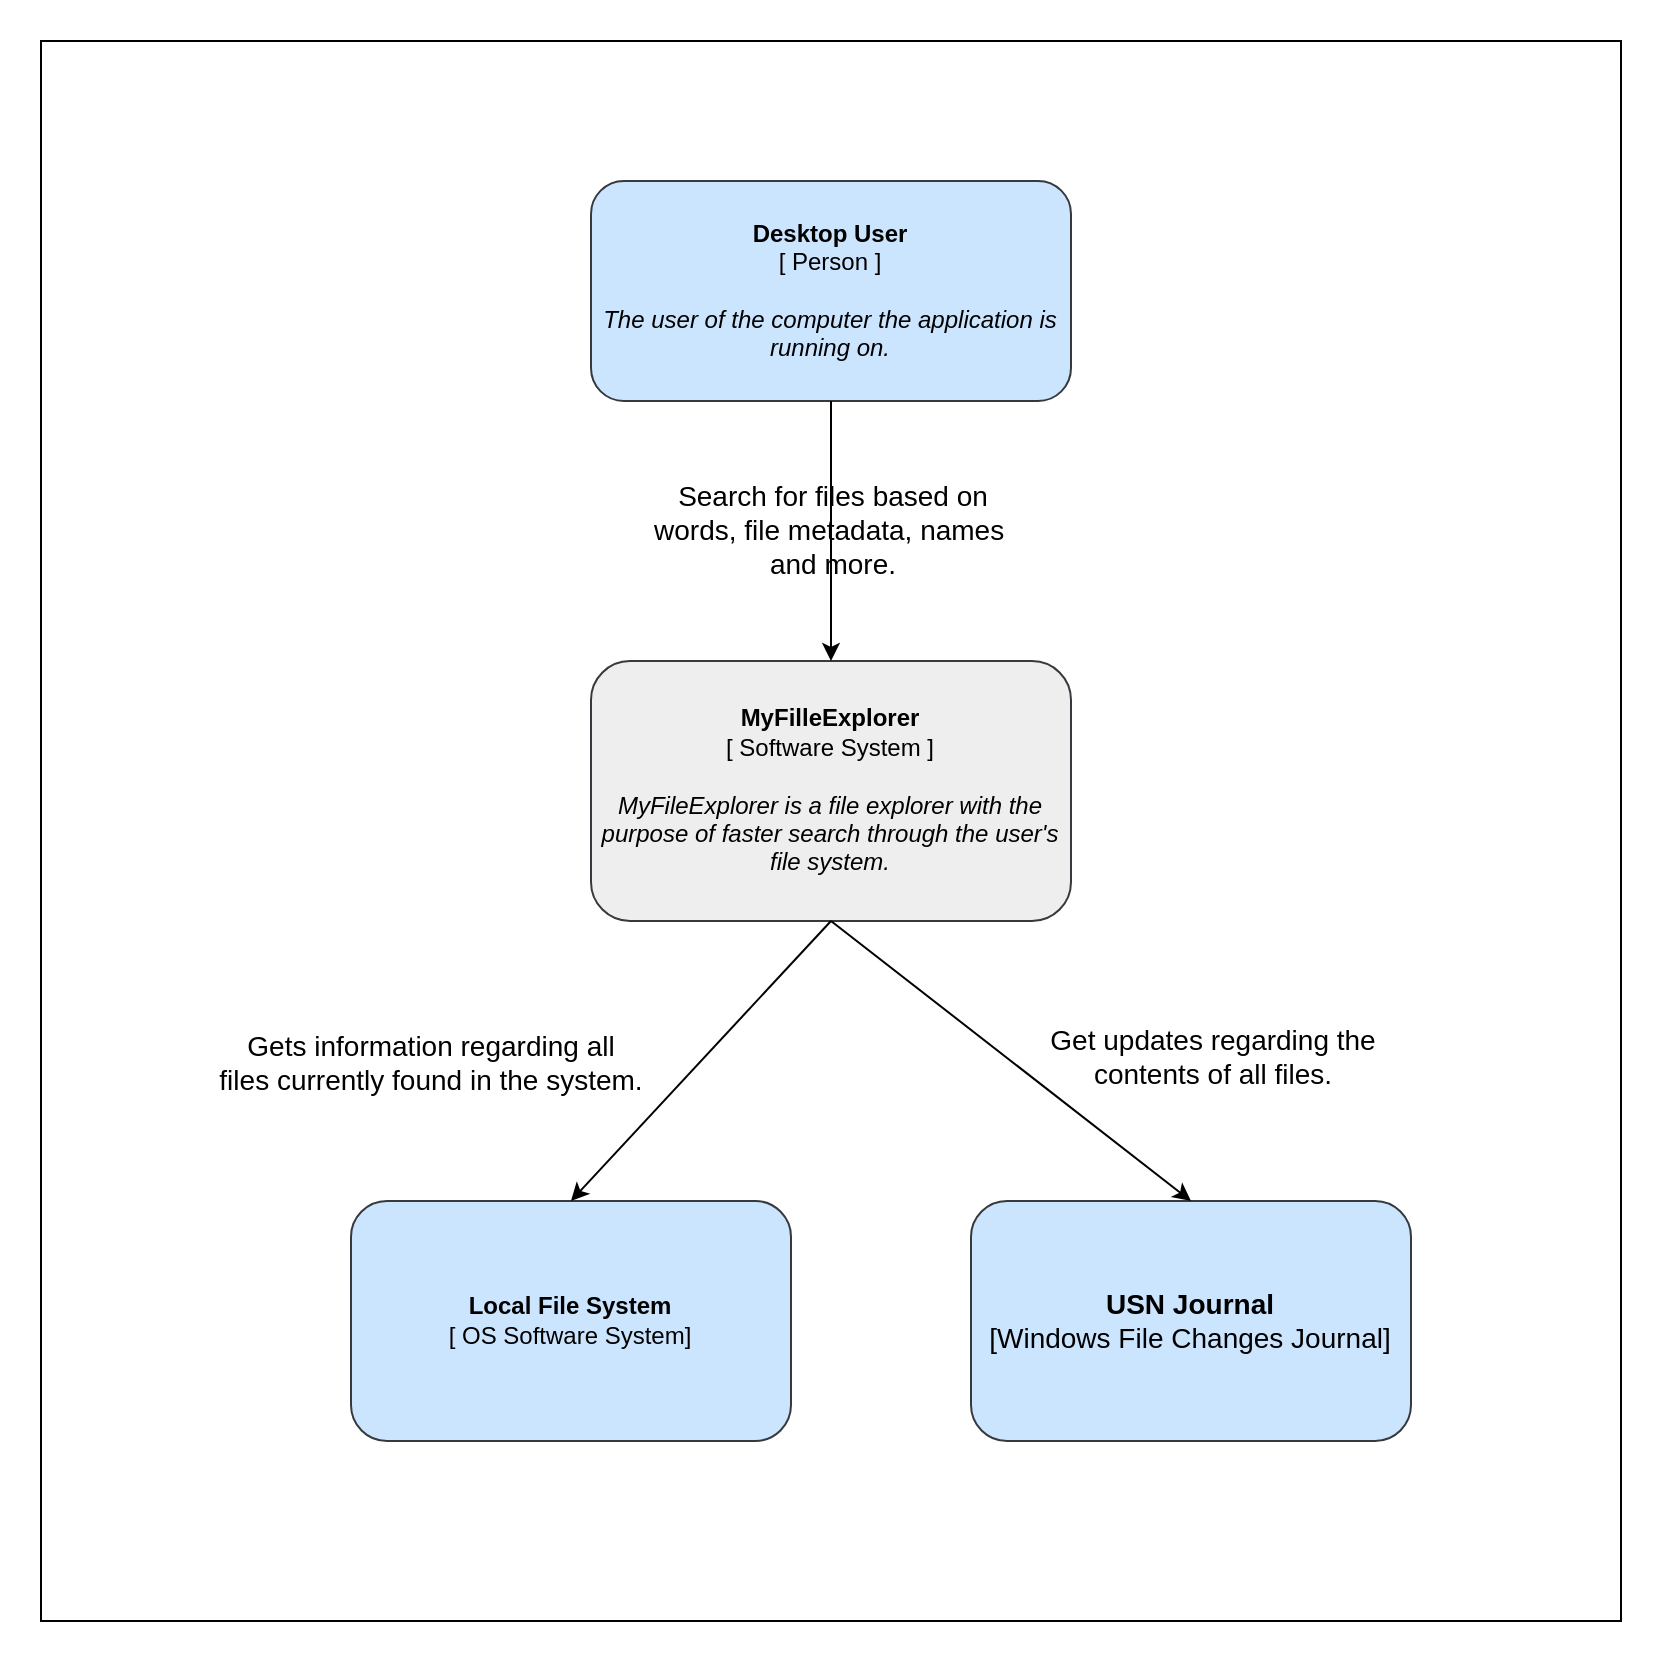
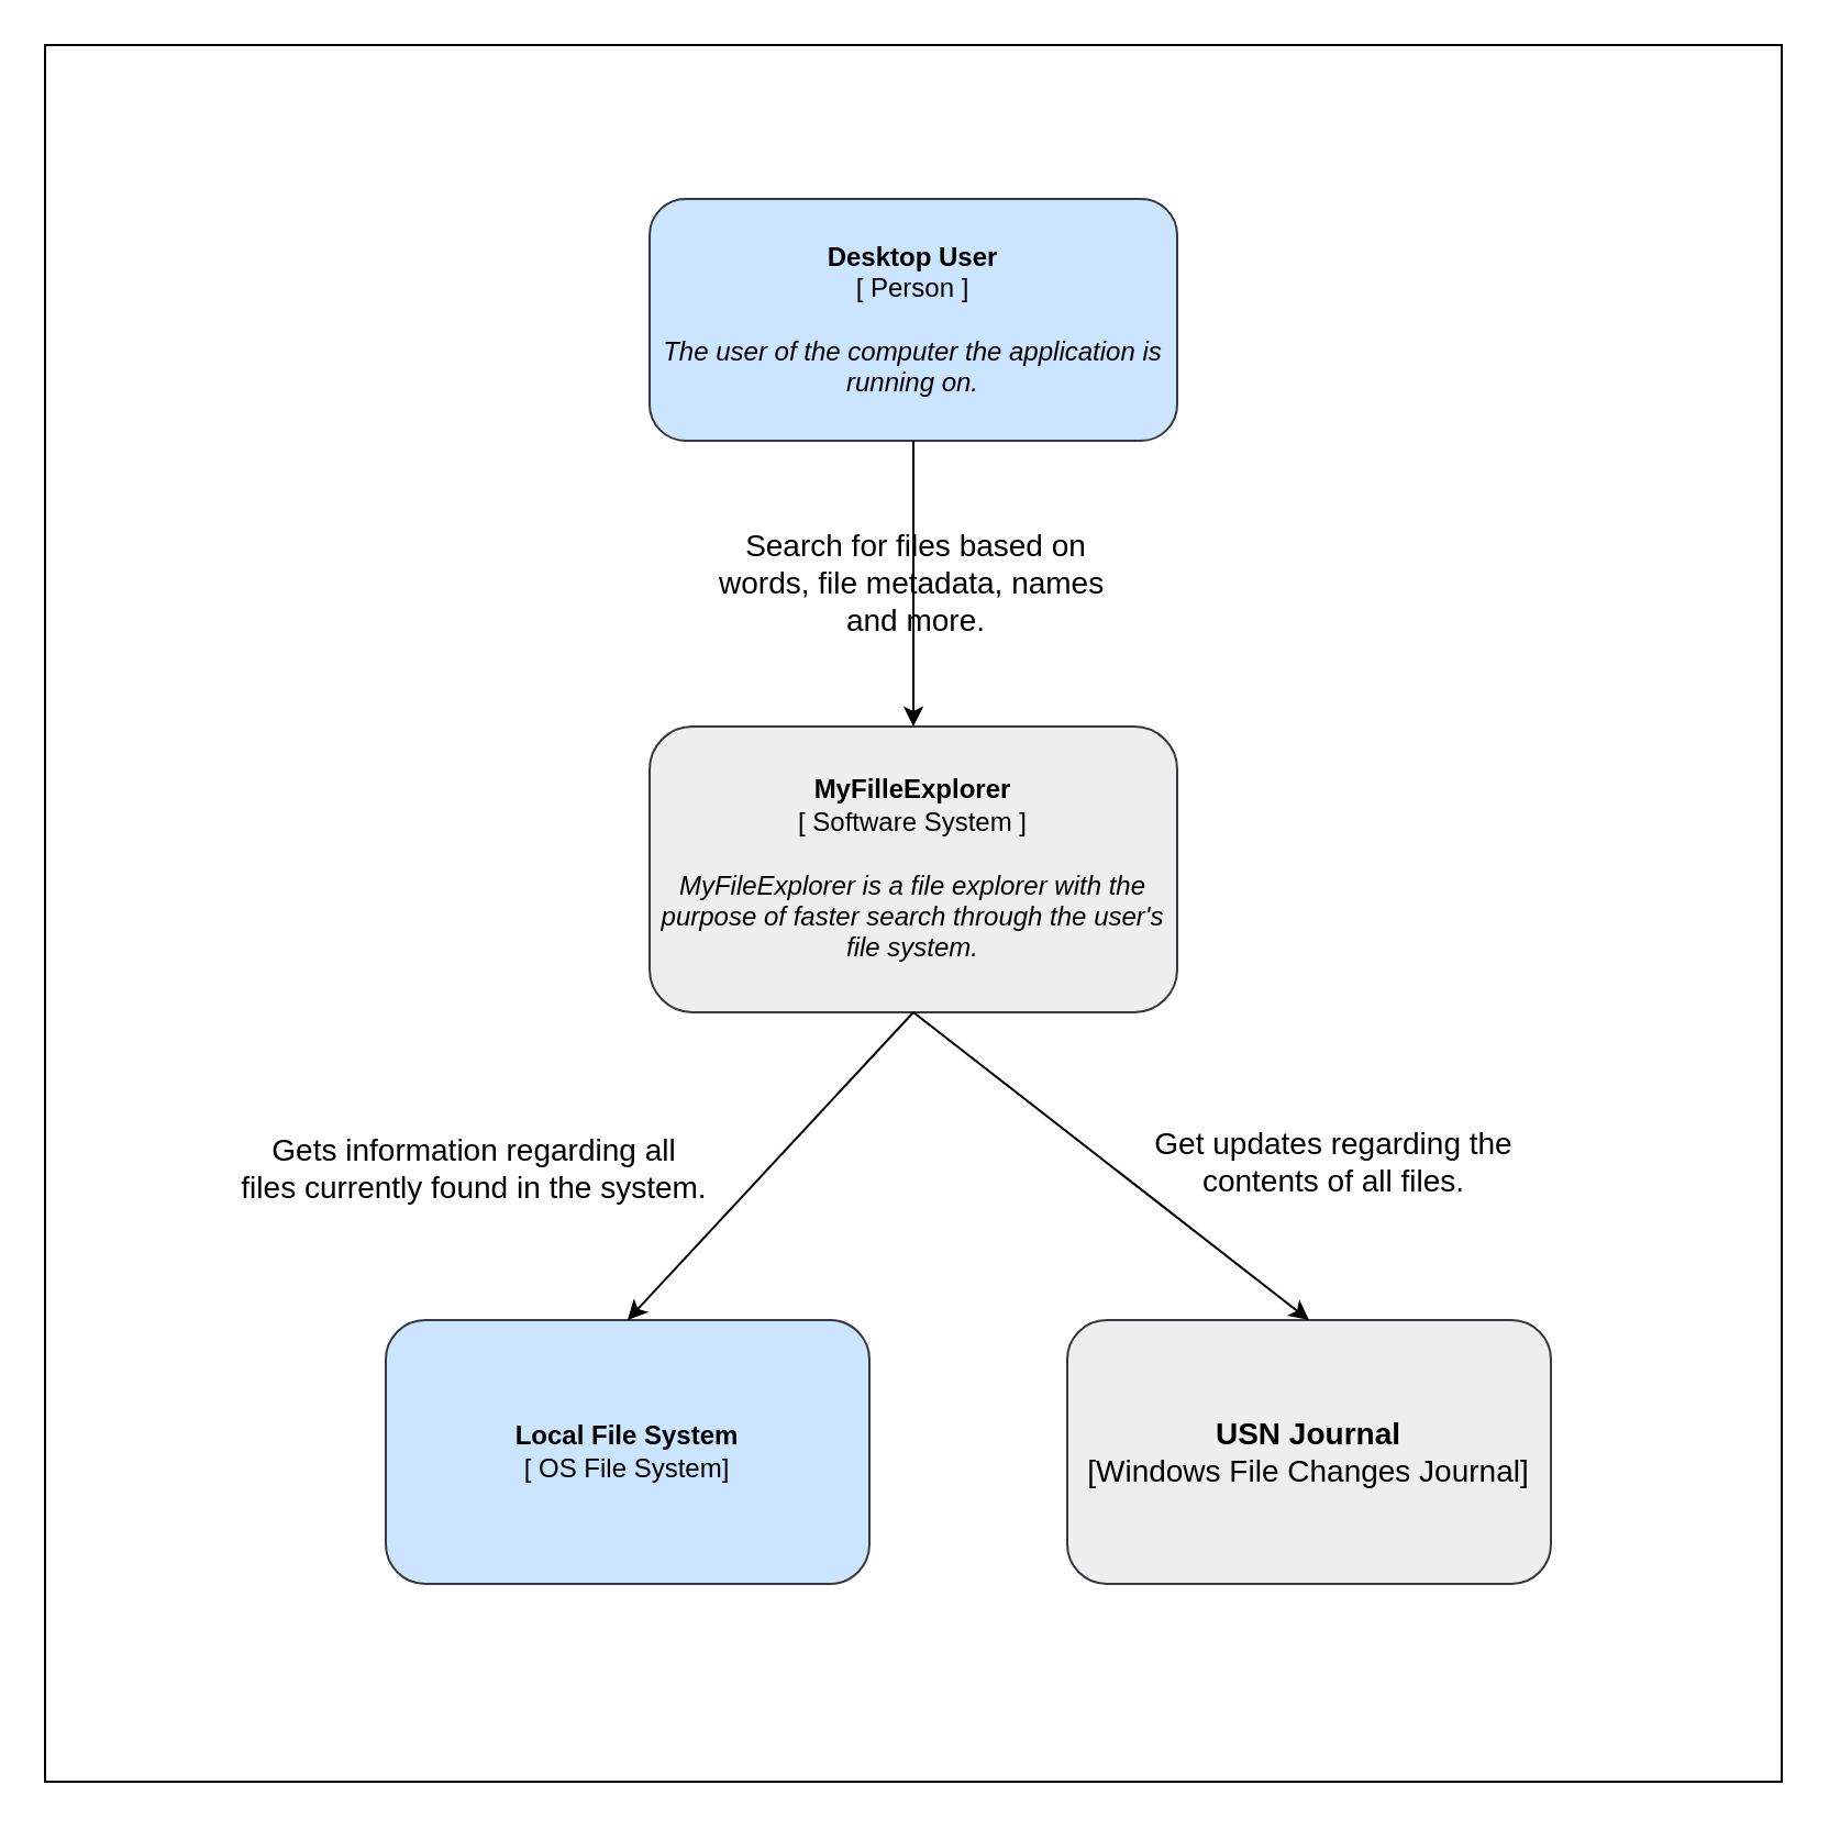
  <mxCell id="0" />
  <mxCell id="1" parent="0" />
  <mxCell id="2" value="" style="whiteSpace=wrap;html=1;aspect=fixed;" parent="1" vertex="1"><mxGeometry x="20" y="20" width="790" height="790" as="geometry" /></mxCell>
  <mxCell id="3" value="&lt;b&gt;MyFilleExplorer&lt;/b&gt;&lt;div&gt;[ Software System ]&lt;/div&gt;&lt;div&gt;&lt;br&gt;&lt;/div&gt;&lt;div&gt;&lt;i&gt;MyFileExplorer is a file explorer with the purpose of faster search through the user's file system.&lt;/i&gt;&lt;/div&gt;" style="rounded=1;whiteSpace=wrap;html=1;fillColor=#eeeeee;strokeColor=#36393d;" parent="1" vertex="1"><mxGeometry x="295" y="330" width="240" height="130" as="geometry" /></mxCell>
  <mxCell id="4" value="&lt;b&gt;Desktop User&lt;br&gt;&lt;/b&gt;&lt;div&gt;[ Person ]&lt;/div&gt;&lt;div&gt;&lt;br&gt;&lt;/div&gt;&lt;div&gt;&lt;i&gt;The user of the computer the application is running on.&lt;/i&gt;&lt;/div&gt;" style="rounded=1;whiteSpace=wrap;html=1;fillColor=#cce5ff;strokeColor=#36393d;" parent="1" vertex="1"><mxGeometry x="295" y="90" width="240" height="110" as="geometry" /></mxCell>
  <mxCell id="5" value="" style="endArrow=classic;html=1;rounded=0;exitX=0.5;exitY=1;exitDx=0;exitDy=0;entryX=0.5;entryY=0;entryDx=0;entryDy=0;" parent="1" source="4" target="3" edge="1"><mxGeometry width="50" height="50" relative="1" as="geometry"><mxPoint x="535" y="390" as="sourcePoint" /><mxPoint x="585" y="340" as="targetPoint" /></mxGeometry></mxCell>
  <mxCell id="6" value="Search for files based on&lt;div style=&quot;font-size: 14px;&quot;&gt;words, file metadata, names&amp;nbsp;&lt;/div&gt;&lt;div style=&quot;font-size: 14px;&quot;&gt;and more.&lt;/div&gt;" style="edgeLabel;html=1;align=center;verticalAlign=middle;resizable=0;points=[];fontSize=14;labelBackgroundColor=none;" parent="5" vertex="1" connectable="0"><mxGeometry x="-0.011" relative="1" as="geometry"><mxPoint as="offset" /></mxGeometry></mxCell>
- <mxCell id="7" value="&lt;b&gt;Local File System&lt;br&gt;&lt;/b&gt;&lt;div&gt;[ OS Software System]&lt;/div&gt;" style="rounded=1;whiteSpace=wrap;html=1;fillColor=#cce5ff;strokeColor=#36393d;" parent="1" vertex="1"><mxGeometry x="175" y="600" width="220" height="120" as="geometry" /></mxCell>
+ <mxCell id="7" value="&lt;b&gt;Local File System&lt;br&gt;&lt;/b&gt;&lt;div&gt;[ OS File System]&lt;/div&gt;" style="rounded=1;whiteSpace=wrap;html=1;fillColor=#cce5ff;strokeColor=#36393d;" parent="1" vertex="1"><mxGeometry x="175" y="600" width="220" height="120" as="geometry" /></mxCell>
  <mxCell id="8" value="" style="endArrow=classic;html=1;rounded=0;exitX=0.5;exitY=1;exitDx=0;exitDy=0;entryX=0.5;entryY=0;entryDx=0;entryDy=0;" parent="1" source="3" target="7" edge="1"><mxGeometry width="50" height="50" relative="1" as="geometry"><mxPoint x="515" y="660" as="sourcePoint" /><mxPoint x="565" y="610" as="targetPoint" /></mxGeometry></mxCell>
  <mxCell id="9" value="Gets information regarding all&lt;div style=&quot;font-size: 14px;&quot;&gt;files currently found in the system.&lt;/div&gt;" style="edgeLabel;html=1;align=center;verticalAlign=middle;resizable=0;points=[];labelBackgroundColor=none;fontSize=14;" parent="8" vertex="1" connectable="0"><mxGeometry x="-0.017" y="3" relative="1" as="geometry"><mxPoint x="-139" as="offset" /></mxGeometry></mxCell>
- <mxCell id="10" value="&lt;span style=&quot;font-size: 14px; background-color: initial;&quot;&gt;&lt;b&gt;USN Journal&lt;br&gt;&lt;/b&gt;[Windows File Changes Journal]&lt;/span&gt;" style="rounded=1;whiteSpace=wrap;html=1;fillColor=#cce5ff;strokeColor=#36393d;" parent="1" vertex="1"><mxGeometry x="485" y="600" width="220" height="120" as="geometry" /></mxCell>
+ <mxCell id="10" value="&lt;span style=&quot;font-size: 14px; background-color: initial;&quot;&gt;&lt;b&gt;USN Journal&lt;br&gt;&lt;/b&gt;[Windows File Changes Journal]&lt;/span&gt;" style="rounded=1;whiteSpace=wrap;html=1;fillColor=#eeeeee;strokeColor=#36393d;" parent="1" vertex="1"><mxGeometry x="485" y="600" width="220" height="120" as="geometry" /></mxCell>
  <mxCell id="11" value="" style="endArrow=classic;html=1;rounded=0;exitX=0.5;exitY=1;exitDx=0;exitDy=0;entryX=0.5;entryY=0;entryDx=0;entryDy=0;" parent="1" source="3" target="10" edge="1"><mxGeometry width="50" height="50" relative="1" as="geometry"><mxPoint x="425" y="400" as="sourcePoint" /><mxPoint x="595" y="580" as="targetPoint" /></mxGeometry></mxCell>
  <mxCell id="12" value="Get updates regarding the&lt;br style=&quot;font-size: 14px;&quot;&gt;contents of all files." style="edgeLabel;html=1;align=center;verticalAlign=middle;resizable=0;points=[];labelBackgroundColor=none;fontSize=14;" parent="11" vertex="1" connectable="0"><mxGeometry x="0.015" y="3" relative="1" as="geometry"><mxPoint x="97" y="-1" as="offset" /></mxGeometry></mxCell>
